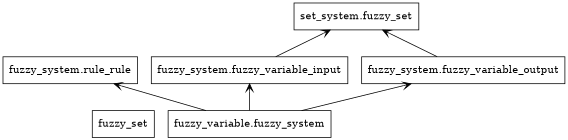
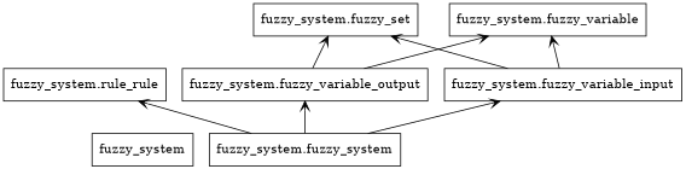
  digraph {
    rankdir=BT
    node [shape=box]
    edge [arrowhead=open arrowtail=none]
-   n1 [label=fuzzy_set]
+   n1 [label=fuzzy_system]
    n2 [label="fuzzy_system.rule_rule"]
-   n3 [label="set_system.fuzzy_set"]
-   n4 [label="fuzzy_variable.fuzzy_system"]
+   n3 [label="fuzzy_system.fuzzy_set"]
+   n4 [label="fuzzy_system.fuzzy_system"]
    n5 [label="fuzzy_system.fuzzy_variable_input"]
    n6 [label="fuzzy_system.fuzzy_variable_output"]
+   n7 [label="fuzzy_system.fuzzy_variable"]
    n4 -> n2
    n4 -> n5
    n4 -> n6
    n5 -> n3
+   n5 -> n7
    n6 -> n3
+   n6 -> n7
  }
